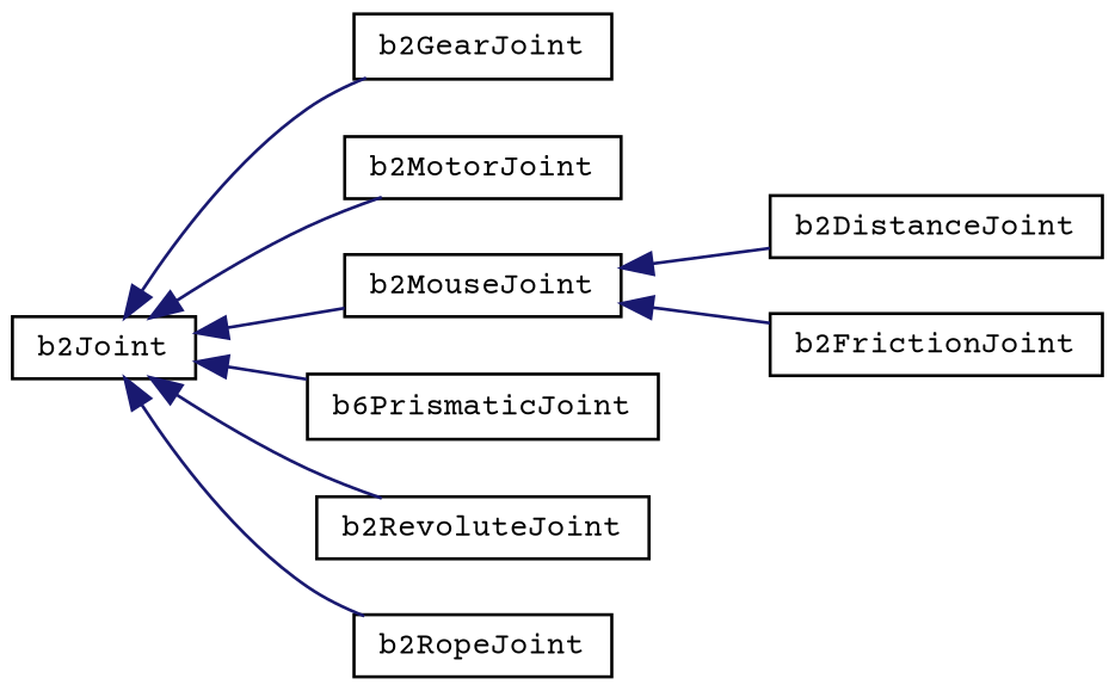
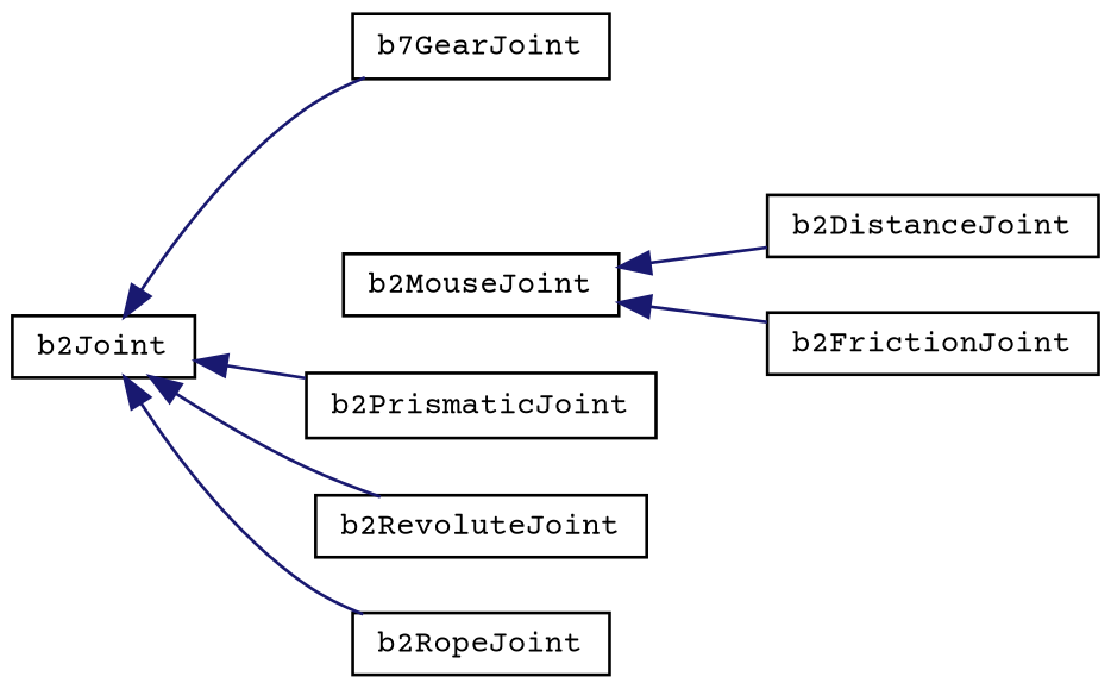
  digraph {
    fontname="Courier Prime"
    rankdir=LR
    node [color=black fillcolor=white fontname="Courier Prime" fontsize=10 shape=record style=filled]
    edge [color=midnightblue dir=back fontname="Courier Prime" fontsize=10 labelfontname=Helvetica labelfontsize=10 style=solid]
    n1 [height=0.2 label=b2Joint width=0.4]
-   n2 [height=0.2 label=b2GearJoint width=0.4]
-   n3 [height=0.2 label=b2MotorJoint width=0.4]
+   n2 [height=0.2 label=b7GearJoint width=0.4]
    n4 [height=0.2 label=b2MouseJoint width=0.4]
-   n5 [height=0.2 label=b6PrismaticJoint width=0.4]
+   n5 [height=0.2 label=b2PrismaticJoint width=0.4]
    n6 [height=0.2 label=b2RevoluteJoint width=0.4]
    n7 [height=0.2 label=b2RopeJoint width=0.4]
    n8 [height=0.2 label=b2DistanceJoint width=0.4]
    n9 [height=0.2 label=b2FrictionJoint width=0.4]
    n1 -> n2
-   n1 -> n3
-   n1 -> n4
    n1 -> n5
    n1 -> n6
    n1 -> n7
    n4 -> n8
    n4 -> n9
  }
